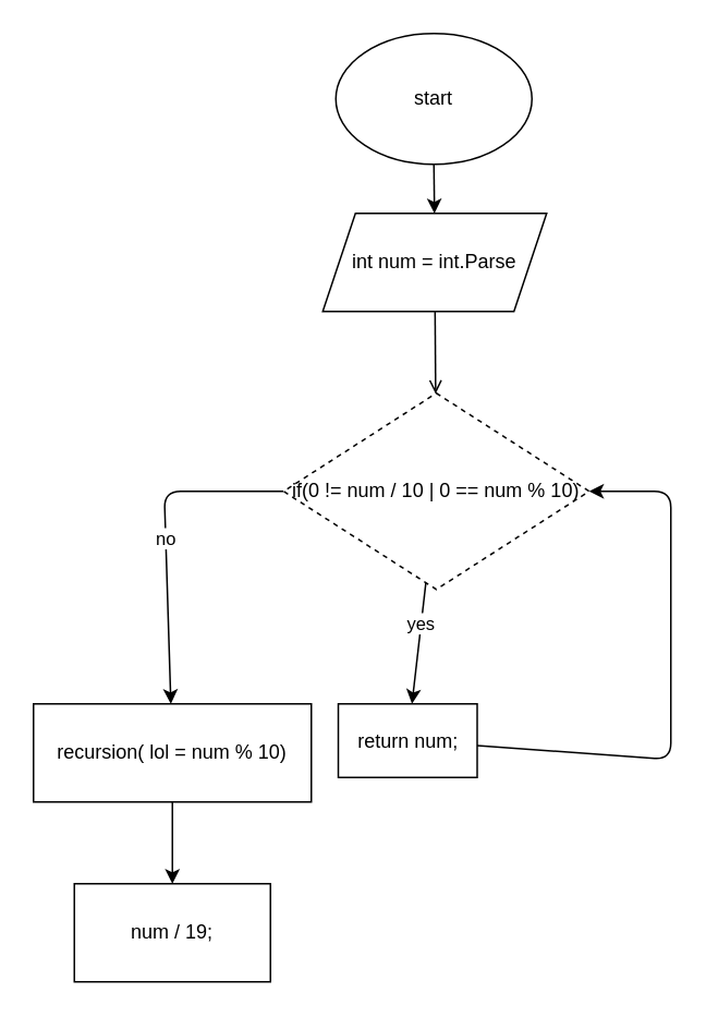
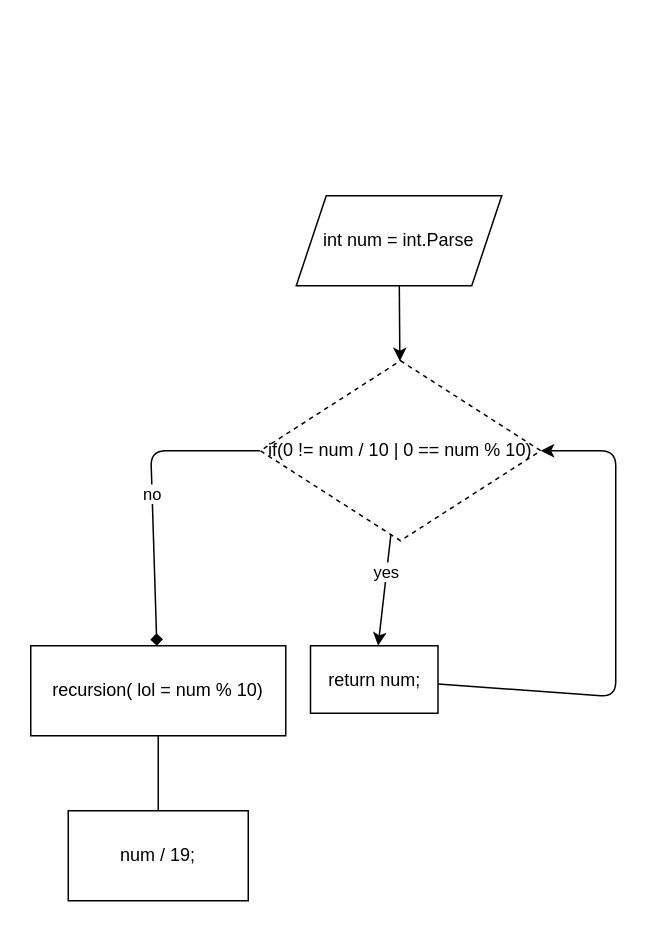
  <mxCell id="0" />
  <mxCell id="1" parent="0" />
- <mxCell id="2" value="" style="edgeStyle=none;html=1;" parent="1" source="3" target="5" edge="1"><mxGeometry relative="1" as="geometry" /></mxCell>
- <mxCell id="3" value="start" style="ellipse;whiteSpace=wrap;html=1;" parent="1" vertex="1"><mxGeometry x="205" y="20" width="120" height="80" as="geometry" /></mxCell>
- <mxCell id="4" value="" style="edgeStyle=none;html=1;endArrow=open;" parent="1" source="5" target="9" edge="1"><mxGeometry relative="1" as="geometry" /></mxCell>
+ <mxCell id="4" value="" style="edgeStyle=none;html=1;" parent="1" source="5" target="9" edge="1"><mxGeometry relative="1" as="geometry" /></mxCell>
  <mxCell id="5" value="int num = int.Parse" style="shape=parallelogram;perimeter=parallelogramPerimeter;whiteSpace=wrap;html=1;fixedSize=1;" parent="1" vertex="1"><mxGeometry x="197" y="130" width="137" height="60" as="geometry" /></mxCell>
  <mxCell id="6" value="" style="edgeStyle=none;html=1;" parent="1" source="9" target="11" edge="1"><mxGeometry relative="1" as="geometry" /></mxCell>
  <mxCell id="7" value="yes" style="edgeLabel;html=1;align=center;verticalAlign=middle;resizable=0;points=[];" parent="6" vertex="1" connectable="0"><mxGeometry x="-0.343" y="-1" relative="1" as="geometry"><mxPoint as="offset" /></mxGeometry></mxCell>
- <mxCell id="8" value="no" style="edgeStyle=none;html=1;" parent="1" source="9" target="13" edge="1"><mxGeometry relative="1" as="geometry"><Array as="points"><mxPoint x="100" y="300" /></Array></mxGeometry></mxCell>
+ <mxCell id="8" value="no" style="edgeStyle=none;html=1;endArrow=diamond;" parent="1" source="9" target="13" edge="1"><mxGeometry relative="1" as="geometry"><Array as="points"><mxPoint x="100" y="300" /></Array></mxGeometry></mxCell>
  <mxCell id="9" value="if(0 != num / 10 | 0 == num % 10)" style="rhombus;whiteSpace=wrap;html=1;dashed=1;" parent="1" vertex="1"><mxGeometry x="173" y="240" width="187" height="120" as="geometry" /></mxCell>
  <mxCell id="10" style="edgeStyle=none;html=1;entryX=1;entryY=0.5;entryDx=0;entryDy=0;" parent="1" source="11" target="9" edge="1"><mxGeometry relative="1" as="geometry"><Array as="points"><mxPoint x="410" y="464" /><mxPoint x="410" y="300" /></Array></mxGeometry></mxCell>
  <mxCell id="11" value="return num;" style="whiteSpace=wrap;html=1;direction=west;" parent="1" vertex="1"><mxGeometry x="206.5" y="430" width="85" height="45" as="geometry" /></mxCell>
- <mxCell id="12" value="" style="edgeStyle=none;html=1;" parent="1" source="13" target="14" edge="1"><mxGeometry relative="1" as="geometry" /></mxCell>
+ <mxCell id="12" value="" style="edgeStyle=none;html=1;endArrow=none;" parent="1" source="13" target="14" edge="1"><mxGeometry relative="1" as="geometry" /></mxCell>
  <mxCell id="13" value="recursion( lol = num % 10)" style="whiteSpace=wrap;html=1;" parent="1" vertex="1"><mxGeometry x="20" y="430" width="170" height="60" as="geometry" /></mxCell>
  <mxCell id="14" value="num / 19;" style="whiteSpace=wrap;html=1;" parent="1" vertex="1"><mxGeometry x="45" y="540" width="120" height="60" as="geometry" /></mxCell>
